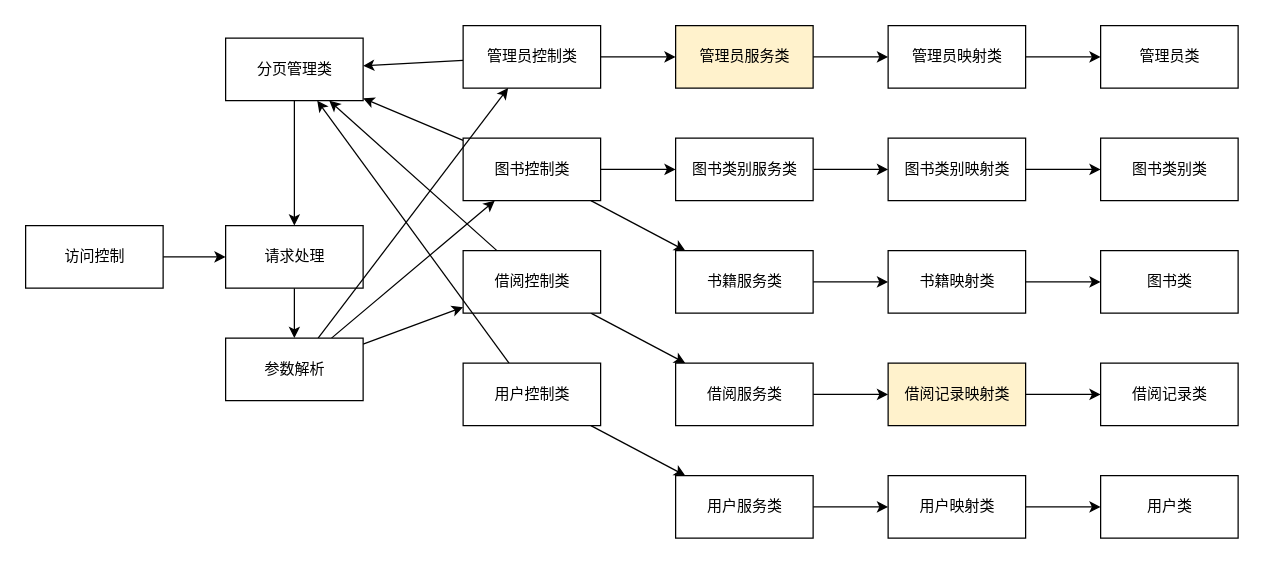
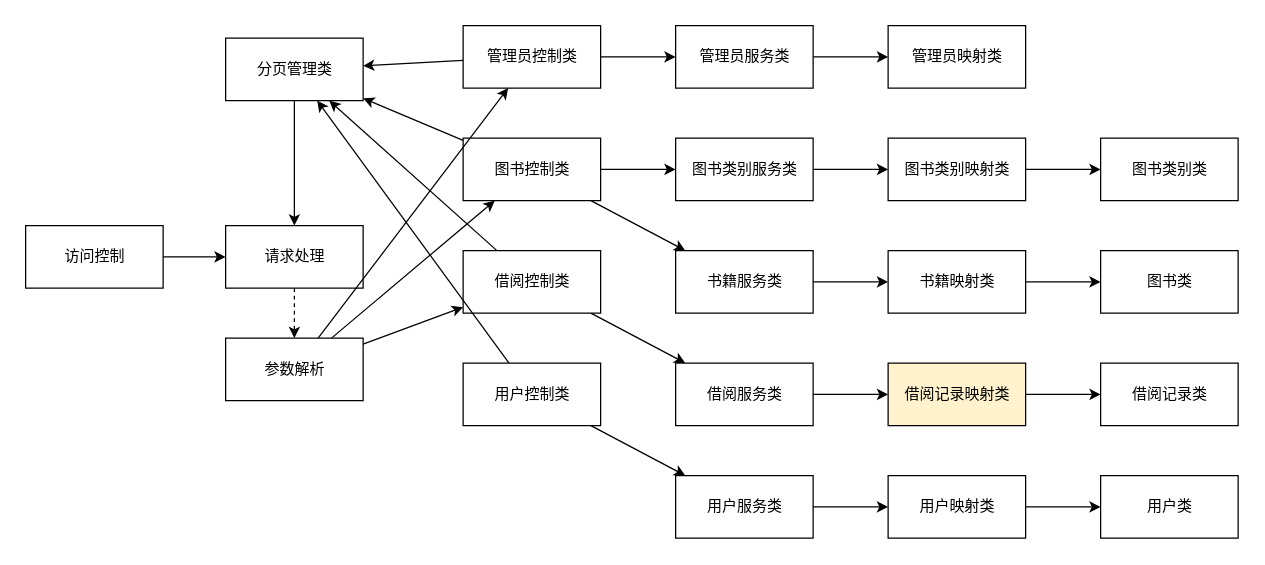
  <mxCell id="0" />
  <mxCell id="1" parent="0" />
  <mxCell id="2" style="edgeStyle=none;html=1;" edge="1" parent="1" source="4" target="16"><mxGeometry relative="1" as="geometry" /></mxCell>
  <mxCell id="3" style="edgeStyle=none;html=1;" edge="1" parent="1" source="4" target="26"><mxGeometry relative="1" as="geometry" /></mxCell>
  <mxCell id="4" value="管理员控制类" style="html=1;" vertex="1" parent="1"><mxGeometry x="370" y="20" width="110" height="50" as="geometry" /></mxCell>
  <mxCell id="5" style="edgeStyle=none;html=1;" edge="1" parent="1" source="8" target="18"><mxGeometry relative="1" as="geometry" /></mxCell>
  <mxCell id="6" style="edgeStyle=none;html=1;" edge="1" parent="1" source="8" target="20"><mxGeometry relative="1" as="geometry" /></mxCell>
  <mxCell id="7" style="edgeStyle=none;html=1;" edge="1" parent="1" source="8" target="26"><mxGeometry relative="1" as="geometry" /></mxCell>
  <mxCell id="8" value="图书控制类" style="html=1;" vertex="1" parent="1"><mxGeometry x="370" y="110" width="110" height="50" as="geometry" /></mxCell>
  <mxCell id="9" style="edgeStyle=none;html=1;" edge="1" parent="1" source="11" target="22"><mxGeometry relative="1" as="geometry" /></mxCell>
  <mxCell id="10" style="edgeStyle=none;html=1;" edge="1" parent="1" source="11" target="26"><mxGeometry relative="1" as="geometry" /></mxCell>
  <mxCell id="11" value="借阅控制类" style="html=1;" vertex="1" parent="1"><mxGeometry x="370" y="200" width="110" height="50" as="geometry" /></mxCell>
  <mxCell id="12" style="edgeStyle=none;html=1;" edge="1" parent="1" source="14" target="24"><mxGeometry relative="1" as="geometry" /></mxCell>
  <mxCell id="13" style="edgeStyle=none;html=1;" edge="1" parent="1" source="14" target="26"><mxGeometry relative="1" as="geometry" /></mxCell>
  <mxCell id="14" value="用户控制类" style="html=1;" vertex="1" parent="1"><mxGeometry x="370" y="290" width="110" height="50" as="geometry" /></mxCell>
  <mxCell id="15" style="edgeStyle=none;html=1;" edge="1" parent="1" source="16" target="36"><mxGeometry relative="1" as="geometry" /></mxCell>
- <mxCell id="16" value="管理员服务类" style="html=1;fillColor=#fff2cc;" vertex="1" parent="1"><mxGeometry x="540" y="20" width="110" height="50" as="geometry" /></mxCell>
+ <mxCell id="16" value="管理员服务类" style="html=1;" vertex="1" parent="1"><mxGeometry x="540" y="20" width="110" height="50" as="geometry" /></mxCell>
  <mxCell id="17" style="edgeStyle=none;html=1;" edge="1" parent="1" source="18" target="38"><mxGeometry relative="1" as="geometry" /></mxCell>
  <mxCell id="18" value="图书类别服务类" style="html=1;" vertex="1" parent="1"><mxGeometry x="540" y="110" width="110" height="50" as="geometry" /></mxCell>
  <mxCell id="19" style="edgeStyle=none;html=1;" edge="1" parent="1" source="20" target="40"><mxGeometry relative="1" as="geometry" /></mxCell>
  <mxCell id="20" value="书籍服务类" style="html=1;" vertex="1" parent="1"><mxGeometry x="540" y="200" width="110" height="50" as="geometry" /></mxCell>
  <mxCell id="21" style="edgeStyle=none;html=1;" edge="1" parent="1" source="22" target="42"><mxGeometry relative="1" as="geometry" /></mxCell>
  <mxCell id="22" value="借阅服务类" style="html=1;" vertex="1" parent="1"><mxGeometry x="540" y="290" width="110" height="50" as="geometry" /></mxCell>
  <mxCell id="23" style="edgeStyle=none;html=1;" edge="1" parent="1" source="24" target="44"><mxGeometry relative="1" as="geometry" /></mxCell>
  <mxCell id="24" value="用户服务类" style="html=1;" vertex="1" parent="1"><mxGeometry x="540" y="380" width="110" height="50" as="geometry" /></mxCell>
  <mxCell id="25" style="edgeStyle=none;html=1;" edge="1" parent="1" source="26" target="30"><mxGeometry relative="1" as="geometry" /></mxCell>
  <mxCell id="26" value="分页管理类" style="html=1;" vertex="1" parent="1"><mxGeometry x="180" y="30" width="110" height="50" as="geometry" /></mxCell>
  <mxCell id="27" style="edgeStyle=none;html=1;" edge="1" parent="1" source="28" target="30"><mxGeometry relative="1" as="geometry" /></mxCell>
  <mxCell id="28" value="访问控制" style="html=1;" vertex="1" parent="1"><mxGeometry x="20" y="180" width="110" height="50" as="geometry" /></mxCell>
- <mxCell id="29" value="" style="edgeStyle=none;html=1;" edge="1" parent="1" source="30" target="34"><mxGeometry relative="1" as="geometry" /></mxCell>
+ <mxCell id="29" value="" style="edgeStyle=none;html=1;dashed=1;" edge="1" parent="1" source="30" target="34"><mxGeometry relative="1" as="geometry" /></mxCell>
  <mxCell id="30" value="请求处理" style="html=1;" vertex="1" parent="1"><mxGeometry x="180" y="180" width="110" height="50" as="geometry" /></mxCell>
  <mxCell id="31" style="edgeStyle=none;html=1;" edge="1" parent="1" source="34" target="4"><mxGeometry relative="1" as="geometry" /></mxCell>
  <mxCell id="32" style="edgeStyle=none;html=1;" edge="1" parent="1" source="34" target="8"><mxGeometry relative="1" as="geometry" /></mxCell>
  <mxCell id="33" style="edgeStyle=none;html=1;" edge="1" parent="1" source="34" target="11"><mxGeometry relative="1" as="geometry" /></mxCell>
  <mxCell id="34" value="参数解析" style="html=1;" vertex="1" parent="1"><mxGeometry x="180" y="270" width="110" height="50" as="geometry" /></mxCell>
- <mxCell id="35" style="edgeStyle=none;html=1;" edge="1" parent="1" source="36" target="45"><mxGeometry relative="1" as="geometry" /></mxCell>
  <mxCell id="36" value="管理员映射类" style="html=1;" vertex="1" parent="1"><mxGeometry x="710" y="20" width="110" height="50" as="geometry" /></mxCell>
  <mxCell id="37" style="edgeStyle=none;html=1;" edge="1" parent="1" source="38" target="47"><mxGeometry relative="1" as="geometry" /></mxCell>
  <mxCell id="38" value="图书类别映射类" style="html=1;" vertex="1" parent="1"><mxGeometry x="710" y="110" width="110" height="50" as="geometry" /></mxCell>
  <mxCell id="39" style="edgeStyle=none;html=1;" edge="1" parent="1" source="40" target="48"><mxGeometry relative="1" as="geometry" /></mxCell>
  <mxCell id="40" value="书籍映射类" style="html=1;" vertex="1" parent="1"><mxGeometry x="710" y="200" width="110" height="50" as="geometry" /></mxCell>
  <mxCell id="41" style="edgeStyle=none;html=1;" edge="1" parent="1" source="42" target="46"><mxGeometry relative="1" as="geometry" /></mxCell>
  <mxCell id="42" value="借阅记录映射类" style="html=1;fillColor=#fff2cc;" vertex="1" parent="1"><mxGeometry x="710" y="290" width="110" height="50" as="geometry" /></mxCell>
  <mxCell id="43" style="edgeStyle=none;html=1;" edge="1" parent="1" source="44" target="49"><mxGeometry relative="1" as="geometry" /></mxCell>
  <mxCell id="44" value="用户映射类" style="html=1;" vertex="1" parent="1"><mxGeometry x="710" y="380" width="110" height="50" as="geometry" /></mxCell>
- <mxCell id="45" value="管理员类" style="html=1;" vertex="1" parent="1"><mxGeometry x="880" y="20" width="110" height="50" as="geometry" /></mxCell>
  <mxCell id="46" value="借阅记录类" style="html=1;" vertex="1" parent="1"><mxGeometry x="880" y="290" width="110" height="50" as="geometry" /></mxCell>
  <mxCell id="47" value="图书类别类" style="html=1;" vertex="1" parent="1"><mxGeometry x="880" y="110" width="110" height="50" as="geometry" /></mxCell>
  <mxCell id="48" value="图书类" style="html=1;" vertex="1" parent="1"><mxGeometry x="880" y="200" width="110" height="50" as="geometry" /></mxCell>
  <mxCell id="49" value="用户类" style="html=1;" vertex="1" parent="1"><mxGeometry x="880" y="380" width="110" height="50" as="geometry" /></mxCell>
